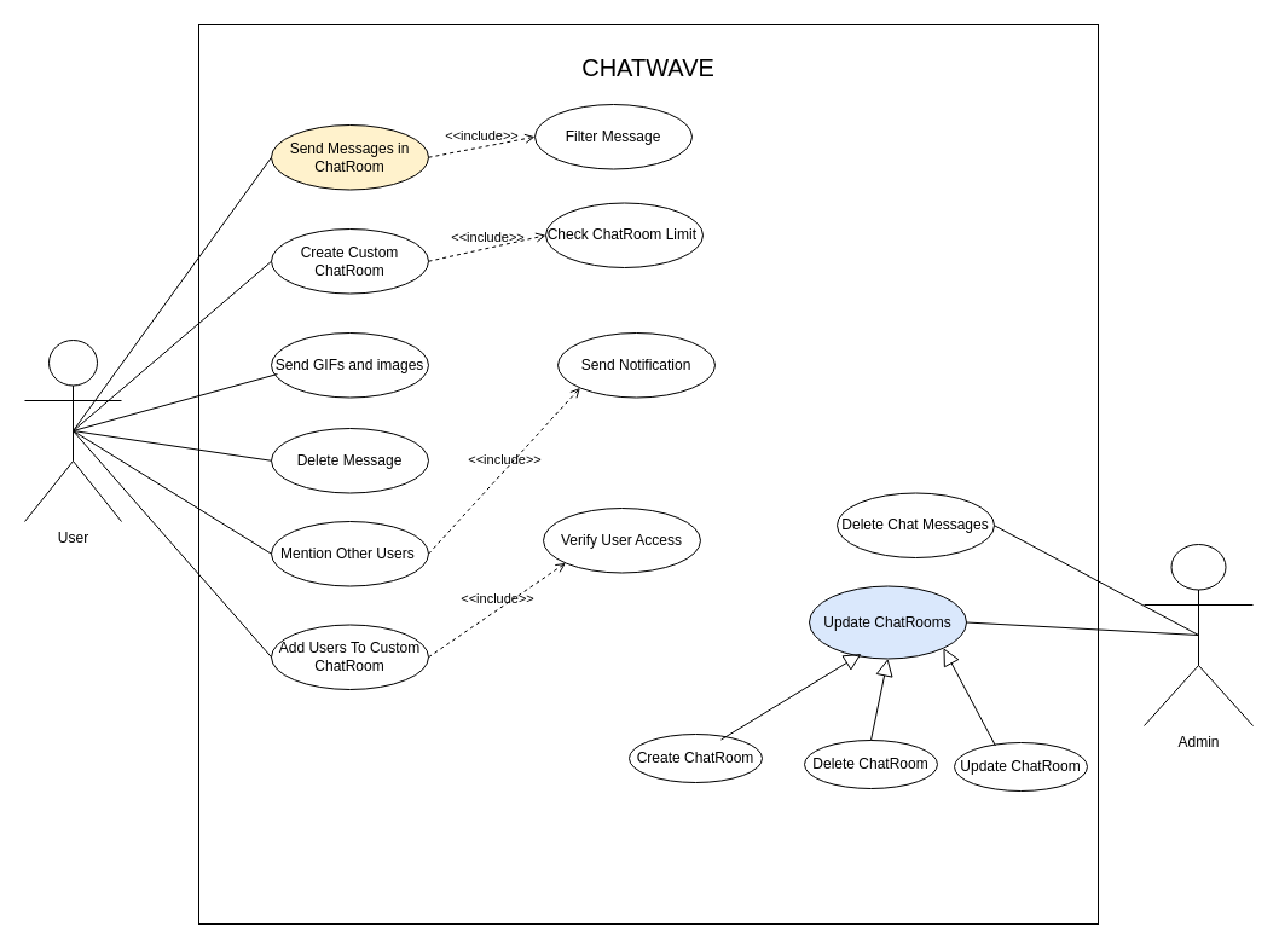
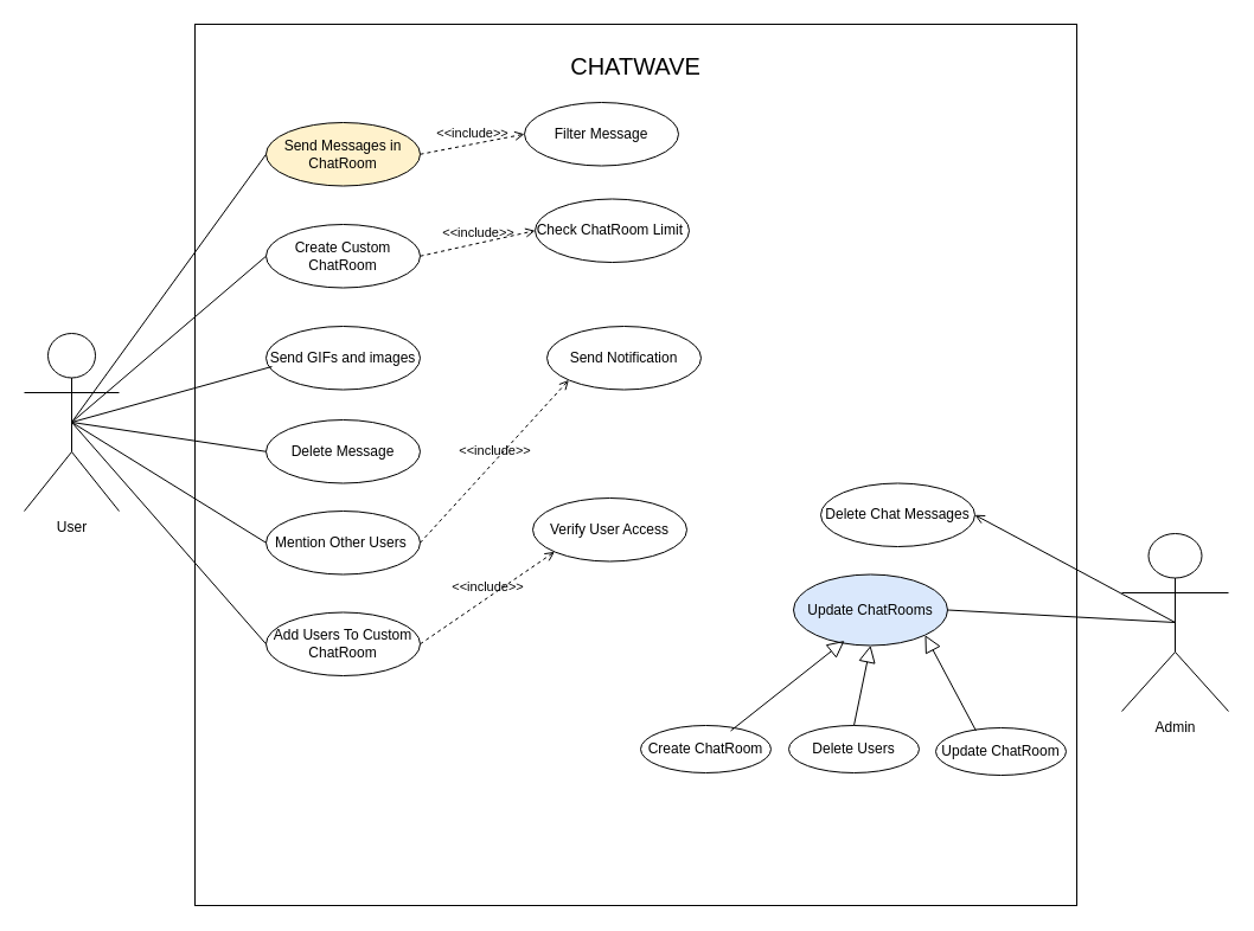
  <mxCell id="0" />
  <mxCell id="1" parent="0" />
  <mxCell id="2" value="" style="whiteSpace=wrap;html=1;aspect=fixed;" vertex="1" parent="1"><mxGeometry x="164" y="20" width="744" height="744" as="geometry" /></mxCell>
  <mxCell id="3" value="CHATWAVE" style="text;html=1;align=center;verticalAlign=middle;whiteSpace=wrap;rounded=0;fontSize=20;" vertex="1" parent="1"><mxGeometry x="506" y="40" width="60" height="30" as="geometry" /></mxCell>
  <mxCell id="4" value="User" style="shape=umlActor;verticalLabelPosition=bottom;verticalAlign=top;html=1;outlineConnect=0;" vertex="1" parent="1"><mxGeometry x="20" y="281" width="80" height="150" as="geometry" /></mxCell>
  <mxCell id="5" value="Admin" style="shape=umlActor;verticalLabelPosition=bottom;verticalAlign=top;html=1;outlineConnect=0;" vertex="1" parent="1"><mxGeometry x="946" y="450" width="90" height="150" as="geometry" /></mxCell>
  <mxCell id="6" value="Delete Chat Messages" style="ellipse;whiteSpace=wrap;html=1;" vertex="1" parent="1"><mxGeometry x="692" y="407.5" width="130" height="53.5" as="geometry" /></mxCell>
  <mxCell id="7" value="Update ChatRooms" style="ellipse;whiteSpace=wrap;html=1;fillColor=#dae8fc;" vertex="1" parent="1"><mxGeometry x="669" y="484.5" width="130" height="60" as="geometry" /></mxCell>
- <mxCell id="8" value="Create ChatRoom" style="ellipse;whiteSpace=wrap;html=1;" vertex="1" parent="1"><mxGeometry x="520" y="607" width="110" height="40" as="geometry" /></mxCell>
- <mxCell id="9" value="Delete ChatRoom" style="ellipse;whiteSpace=wrap;html=1;" vertex="1" parent="1"><mxGeometry x="665" y="612" width="110" height="40" as="geometry" /></mxCell>
+ <mxCell id="8" value="Create ChatRoom" style="ellipse;whiteSpace=wrap;html=1;" vertex="1" parent="1"><mxGeometry x="540" y="612" width="110" height="40" as="geometry" /></mxCell>
+ <mxCell id="9" value="Delete Users" style="ellipse;whiteSpace=wrap;html=1;" vertex="1" parent="1"><mxGeometry x="665" y="612" width="110" height="40" as="geometry" /></mxCell>
  <mxCell id="10" value="Update ChatRoom" style="ellipse;whiteSpace=wrap;html=1;" vertex="1" parent="1"><mxGeometry x="789" y="614" width="110" height="40" as="geometry" /></mxCell>
  <mxCell id="11" value="" style="edgeStyle=none;html=1;endSize=12;endArrow=block;endFill=0;rounded=0;exitX=0.691;exitY=0.113;exitDx=0;exitDy=0;exitPerimeter=0;entryX=0.331;entryY=0.933;entryDx=0;entryDy=0;entryPerimeter=0;" edge="1" parent="1" source="8" target="7"><mxGeometry width="160" relative="1" as="geometry"><mxPoint x="424" y="320" as="sourcePoint" /><mxPoint x="584" y="320" as="targetPoint" /></mxGeometry></mxCell>
  <mxCell id="12" value="" style="edgeStyle=none;html=1;endSize=12;endArrow=block;endFill=0;rounded=0;exitX=0.5;exitY=0;exitDx=0;exitDy=0;entryX=0.5;entryY=1;entryDx=0;entryDy=0;" edge="1" parent="1" source="9" target="7"><mxGeometry width="160" relative="1" as="geometry"><mxPoint x="495" y="531" as="sourcePoint" /><mxPoint x="557" y="486" as="targetPoint" /></mxGeometry></mxCell>
  <mxCell id="13" value="" style="edgeStyle=none;html=1;endSize=12;endArrow=block;endFill=0;rounded=0;exitX=0.309;exitY=0.063;exitDx=0;exitDy=0;exitPerimeter=0;entryX=1;entryY=1;entryDx=0;entryDy=0;" edge="1" parent="1" source="10" target="7"><mxGeometry width="160" relative="1" as="geometry"><mxPoint x="505" y="541" as="sourcePoint" /><mxPoint x="567" y="496" as="targetPoint" /></mxGeometry></mxCell>
- <mxCell id="14" value="" style="endArrow=none;html=1;rounded=0;entryX=1;entryY=0.5;entryDx=0;entryDy=0;exitX=0.5;exitY=0.5;exitDx=0;exitDy=0;exitPerimeter=0;" edge="1" parent="1" source="5" target="6"><mxGeometry width="50" height="50" relative="1" as="geometry"><mxPoint x="84" y="262" as="sourcePoint" /><mxPoint x="264" y="99" as="targetPoint" /></mxGeometry></mxCell>
+ <mxCell id="14" value="" style="endArrow=open;html=1;rounded=0;entryX=1;entryY=0.5;entryDx=0;entryDy=0;exitX=0.5;exitY=0.5;exitDx=0;exitDy=0;exitPerimeter=0;" edge="1" parent="1" source="5" target="6"><mxGeometry width="50" height="50" relative="1" as="geometry"><mxPoint x="84" y="262" as="sourcePoint" /><mxPoint x="264" y="99" as="targetPoint" /></mxGeometry></mxCell>
  <mxCell id="15" value="" style="endArrow=none;html=1;rounded=0;entryX=1;entryY=0.5;entryDx=0;entryDy=0;exitX=0.5;exitY=0.5;exitDx=0;exitDy=0;exitPerimeter=0;" edge="1" parent="1" source="5" target="7"><mxGeometry width="50" height="50" relative="1" as="geometry"><mxPoint x="884" y="500" as="sourcePoint" /><mxPoint x="684" y="367" as="targetPoint" /></mxGeometry></mxCell>
  <mxCell id="16" value="Send Messages in ChatRoom" style="ellipse;whiteSpace=wrap;html=1;fillColor=#fff2cc;" vertex="1" parent="1"><mxGeometry x="224" y="103" width="130" height="53.5" as="geometry" /></mxCell>
  <mxCell id="17" value="Create Custom ChatRoom" style="ellipse;whiteSpace=wrap;html=1;" vertex="1" parent="1"><mxGeometry x="224" y="189" width="130" height="53.5" as="geometry" /></mxCell>
  <mxCell id="18" value="Filter Message" style="ellipse;whiteSpace=wrap;html=1;" vertex="1" parent="1"><mxGeometry x="442" y="86" width="130" height="53.5" as="geometry" /></mxCell>
  <mxCell id="19" value="Check ChatRoom Limit&amp;nbsp;" style="ellipse;whiteSpace=wrap;html=1;" vertex="1" parent="1"><mxGeometry x="451" y="167.5" width="130" height="53.5" as="geometry" /></mxCell>
  <mxCell id="20" value="" style="endArrow=none;html=1;rounded=0;exitX=0;exitY=0.5;exitDx=0;exitDy=0;entryX=0.5;entryY=0.5;entryDx=0;entryDy=0;entryPerimeter=0;" edge="1" parent="1" source="16" target="4"><mxGeometry width="50" height="50" relative="1" as="geometry"><mxPoint x="899" y="505" as="sourcePoint" /><mxPoint x="84" y="245" as="targetPoint" /></mxGeometry></mxCell>
  <mxCell id="21" value="" style="endArrow=none;html=1;rounded=0;entryX=0.5;entryY=0.5;entryDx=0;entryDy=0;exitX=0;exitY=0.5;exitDx=0;exitDy=0;entryPerimeter=0;" edge="1" parent="1" source="17" target="4"><mxGeometry width="50" height="50" relative="1" as="geometry"><mxPoint x="909" y="515" as="sourcePoint" /><mxPoint x="774" y="437" as="targetPoint" /></mxGeometry></mxCell>
  <mxCell id="22" value="&amp;lt;&amp;lt;include&amp;gt;&amp;gt;" style="html=1;verticalAlign=bottom;labelBackgroundColor=none;endArrow=open;endFill=0;dashed=1;rounded=0;exitX=1;exitY=0.5;exitDx=0;exitDy=0;entryX=0;entryY=0.5;entryDx=0;entryDy=0;" edge="1" parent="1" source="16" target="18"><mxGeometry width="160" relative="1" as="geometry"><mxPoint x="658" y="111" as="sourcePoint" /><mxPoint x="772" y="124" as="targetPoint" /></mxGeometry></mxCell>
  <mxCell id="23" value="&amp;lt;&amp;lt;include&amp;gt;&amp;gt;" style="html=1;verticalAlign=bottom;labelBackgroundColor=none;endArrow=open;endFill=0;dashed=1;rounded=0;exitX=1;exitY=0.5;exitDx=0;exitDy=0;entryX=0;entryY=0.5;entryDx=0;entryDy=0;" edge="1" parent="1" source="17" target="19"><mxGeometry width="160" relative="1" as="geometry"><mxPoint x="668" y="121" as="sourcePoint" /><mxPoint x="782" y="134" as="targetPoint" /></mxGeometry></mxCell>
  <mxCell id="24" value="Send GIFs and images" style="ellipse;whiteSpace=wrap;html=1;" vertex="1" parent="1"><mxGeometry x="224" y="275" width="130" height="53.5" as="geometry" /></mxCell>
  <mxCell id="25" value="" style="endArrow=none;html=1;rounded=0;entryX=0.5;entryY=0.5;entryDx=0;entryDy=0;exitX=0.038;exitY=0.636;exitDx=0;exitDy=0;entryPerimeter=0;exitPerimeter=0;" edge="1" parent="1" source="24" target="4"><mxGeometry width="50" height="50" relative="1" as="geometry"><mxPoint x="224" y="267" as="sourcePoint" /><mxPoint x="94" y="255" as="targetPoint" /></mxGeometry></mxCell>
  <mxCell id="26" value="Delete Message" style="ellipse;whiteSpace=wrap;html=1;" vertex="1" parent="1"><mxGeometry x="224" y="354" width="130" height="53.5" as="geometry" /></mxCell>
  <mxCell id="27" value="" style="endArrow=none;html=1;rounded=0;entryX=0.5;entryY=0.5;entryDx=0;entryDy=0;exitX=0;exitY=0.5;exitDx=0;exitDy=0;entryPerimeter=0;" edge="1" parent="1" source="26" target="4"><mxGeometry width="50" height="50" relative="1" as="geometry"><mxPoint x="239" y="344" as="sourcePoint" /><mxPoint x="94" y="255" as="targetPoint" /></mxGeometry></mxCell>
  <mxCell id="28" value="Mention Other Users&amp;nbsp;" style="ellipse;whiteSpace=wrap;html=1;" vertex="1" parent="1"><mxGeometry x="224" y="431" width="130" height="53.5" as="geometry" /></mxCell>
  <mxCell id="29" value="Send Notification" style="ellipse;whiteSpace=wrap;html=1;" vertex="1" parent="1"><mxGeometry x="461" y="275" width="130" height="53.5" as="geometry" /></mxCell>
  <mxCell id="30" value="&amp;lt;&amp;lt;include&amp;gt;&amp;gt;" style="html=1;verticalAlign=bottom;labelBackgroundColor=none;endArrow=open;endFill=0;dashed=1;rounded=0;exitX=1;exitY=0.5;exitDx=0;exitDy=0;entryX=0;entryY=1;entryDx=0;entryDy=0;" edge="1" parent="1" source="28" target="29"><mxGeometry width="160" relative="1" as="geometry"><mxPoint x="364" y="255" as="sourcePoint" /><mxPoint x="459" y="239" as="targetPoint" /></mxGeometry></mxCell>
  <mxCell id="31" value="" style="endArrow=none;html=1;rounded=0;entryX=0.5;entryY=0.5;entryDx=0;entryDy=0;exitX=0;exitY=0.5;exitDx=0;exitDy=0;entryPerimeter=0;" edge="1" parent="1" source="28" target="4"><mxGeometry width="50" height="50" relative="1" as="geometry"><mxPoint x="246" y="403" as="sourcePoint" /><mxPoint x="84" y="306" as="targetPoint" /></mxGeometry></mxCell>
  <mxCell id="32" value="Add Users To Custom ChatRoom" style="ellipse;whiteSpace=wrap;html=1;" vertex="1" parent="1"><mxGeometry x="224" y="516.5" width="130" height="53.5" as="geometry" /></mxCell>
  <mxCell id="33" value="" style="endArrow=none;html=1;rounded=0;entryX=0.5;entryY=0.5;entryDx=0;entryDy=0;exitX=0;exitY=0.5;exitDx=0;exitDy=0;entryPerimeter=0;" edge="1" parent="1" source="32" target="4"><mxGeometry width="50" height="50" relative="1" as="geometry"><mxPoint x="234" y="468" as="sourcePoint" /><mxPoint x="70" y="366" as="targetPoint" /></mxGeometry></mxCell>
  <mxCell id="34" value="Verify User Access" style="ellipse;whiteSpace=wrap;html=1;" vertex="1" parent="1"><mxGeometry x="449" y="420" width="130" height="53.5" as="geometry" /></mxCell>
  <mxCell id="35" value="&amp;lt;&amp;lt;include&amp;gt;&amp;gt;" style="html=1;verticalAlign=bottom;labelBackgroundColor=none;endArrow=open;endFill=0;dashed=1;rounded=0;exitX=1;exitY=0.5;exitDx=0;exitDy=0;entryX=0;entryY=1;entryDx=0;entryDy=0;" edge="1" parent="1" target="34" source="32"><mxGeometry width="160" relative="1" as="geometry"><mxPoint x="364" y="468" as="sourcePoint" /><mxPoint x="469" y="249" as="targetPoint" /></mxGeometry></mxCell>
  <mxCell id="36" style="edgeStyle=orthogonalEdgeStyle;rounded=0;orthogonalLoop=1;jettySize=auto;html=1;exitX=0.5;exitY=1;exitDx=0;exitDy=0;" edge="1" parent="1" source="10" target="10"><mxGeometry relative="1" as="geometry" /></mxCell>
